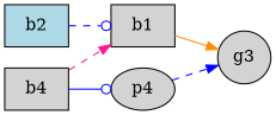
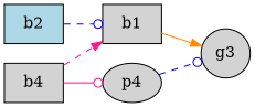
  digraph {
    rankdir=LR
    node [fillcolor=lightgrey shape=box style=filled]
    edge [arrowhead=normal color=blue style=dashed]
    n1 [label=g3 shape=circle]
    b1
    b2 [fillcolor=lightblue]
    b4
    p4 [shape=oval]
    b1 -> n1 [color=darkorange style=solid]
    b2 -> b1 [arrowhead=odot]
    b4 -> b1 [color=deeppink]
-   b4 -> p4 [arrowhead=odot style=solid]
-   p4 -> n1
+   b4 -> p4 [arrowhead=odot color=deeppink style=solid]
+   p4 -> n1 [arrowhead=odot]
  }
